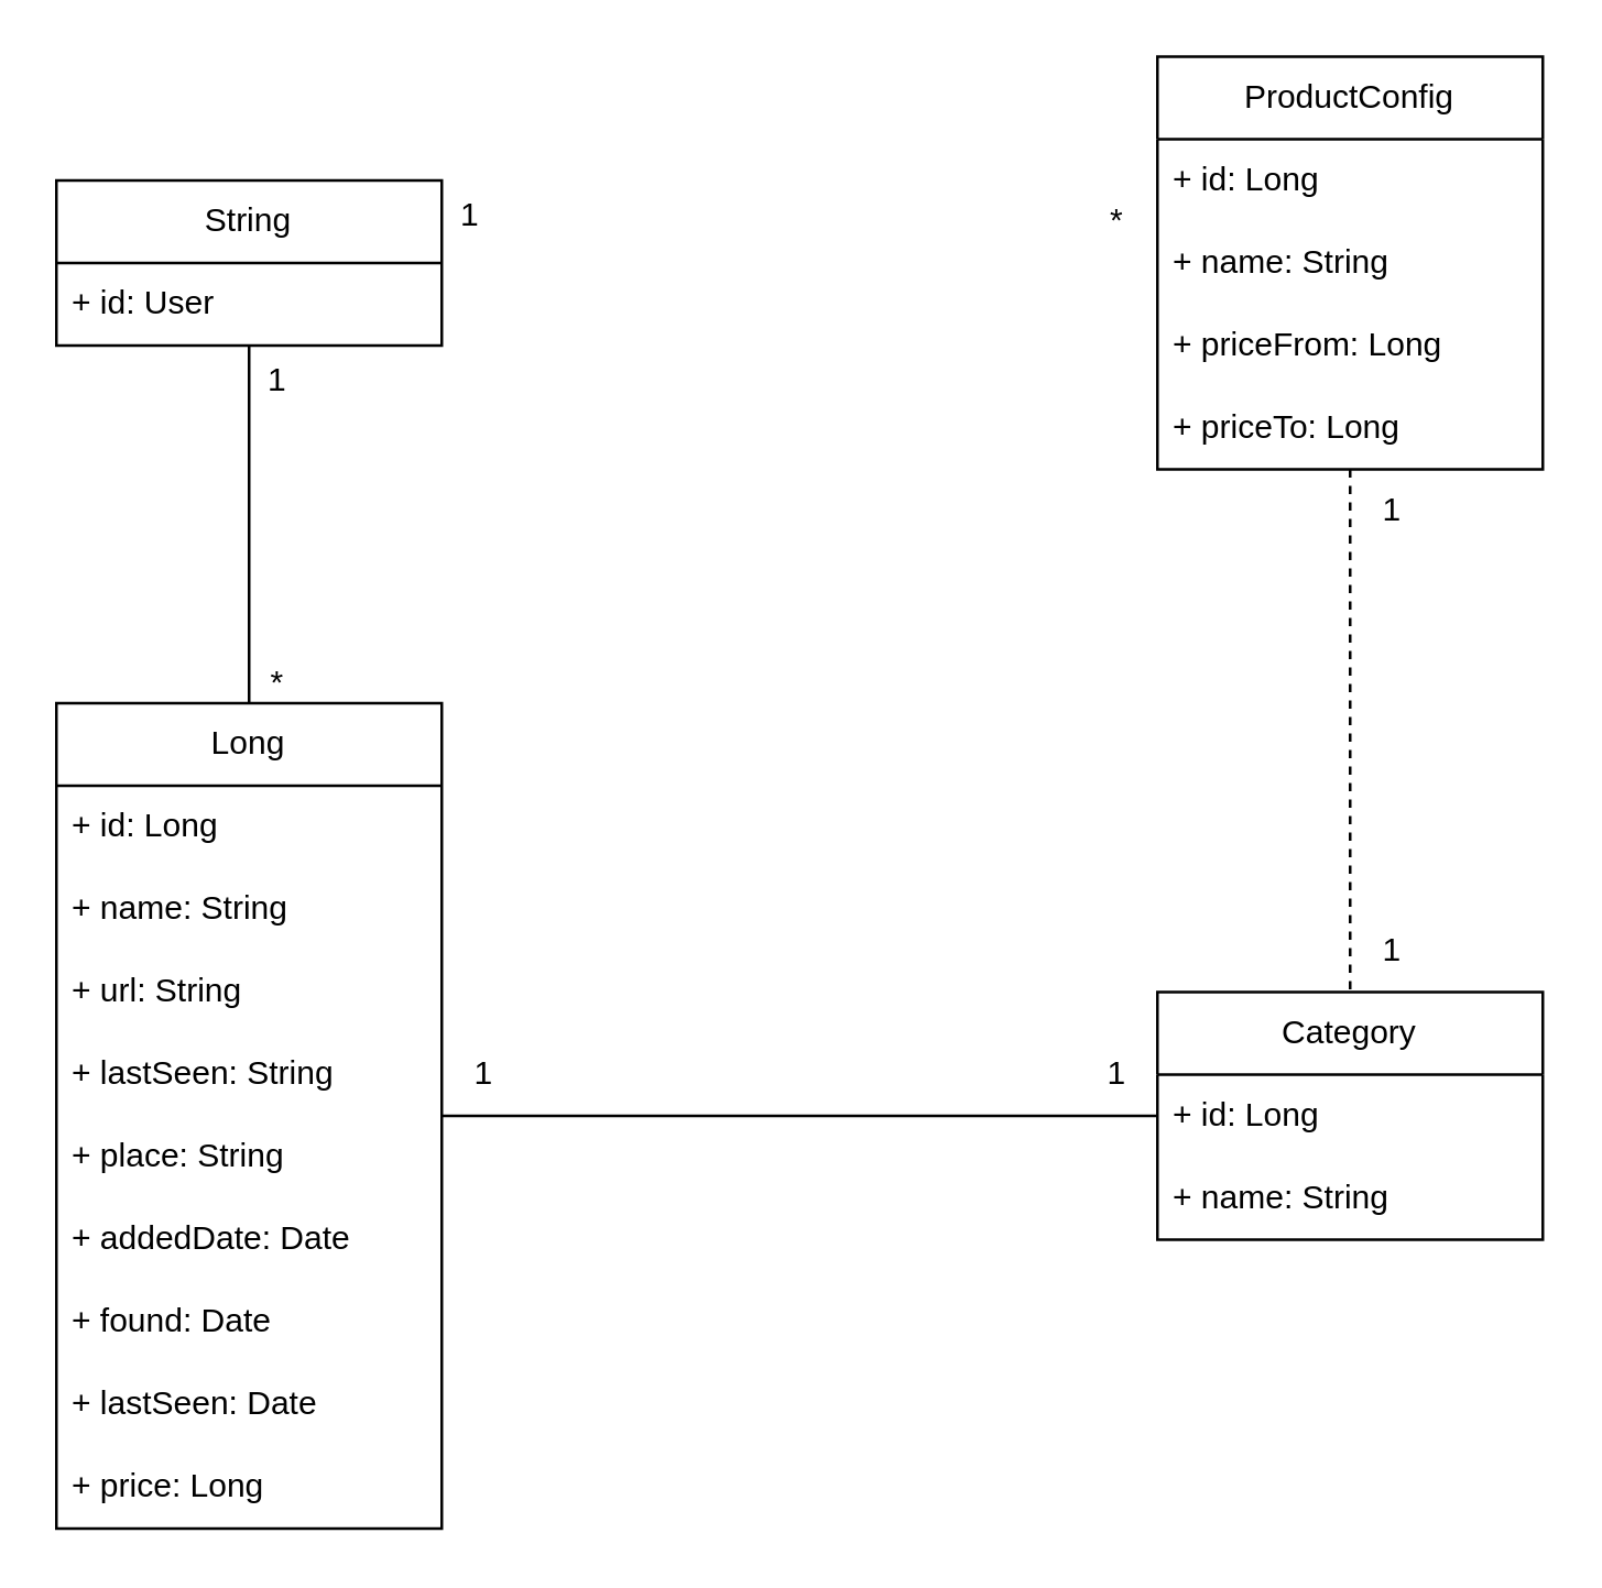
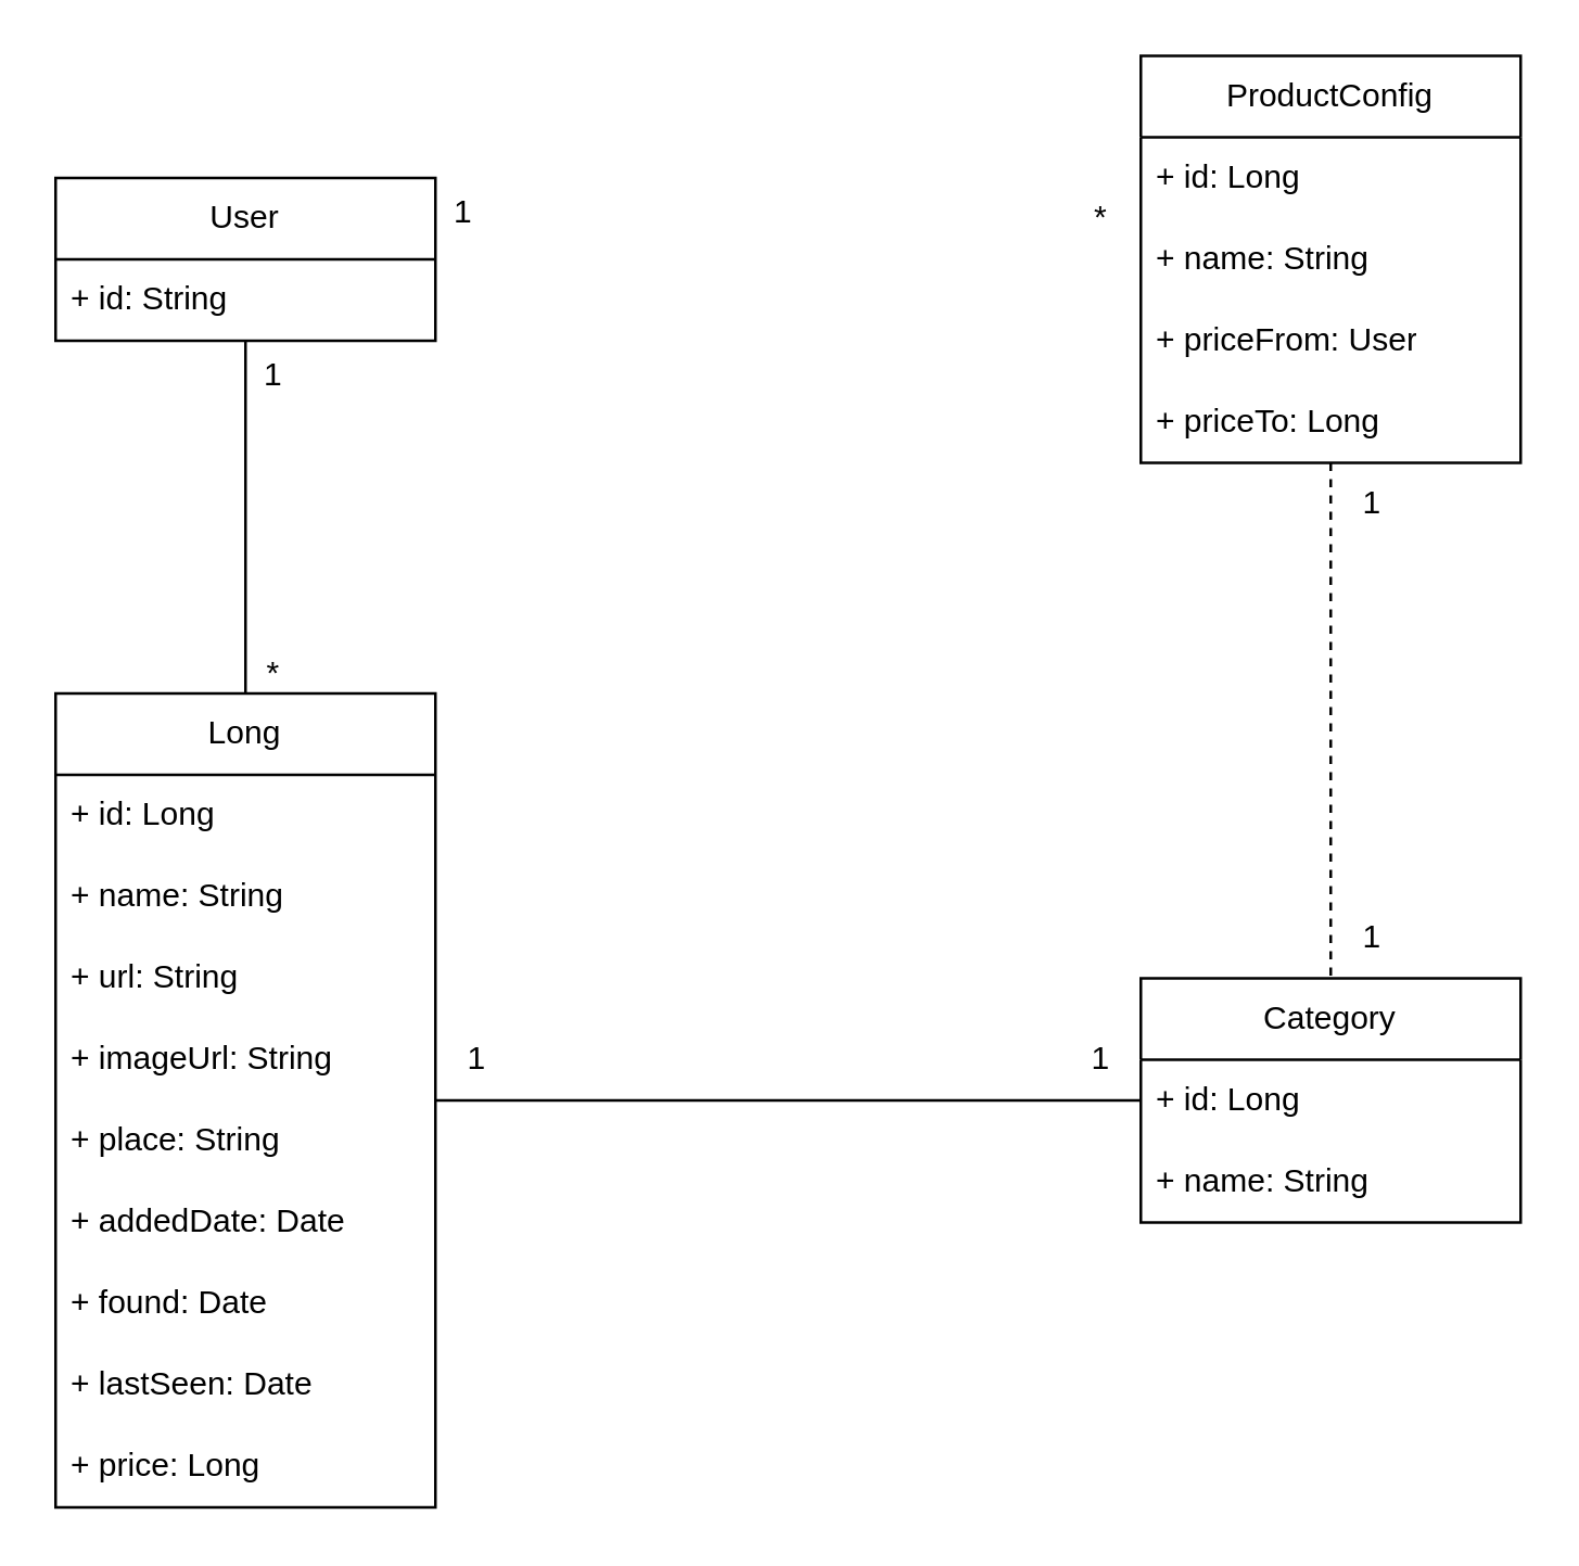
  <mxCell id="0" />
  <mxCell id="1" parent="0" />
- <mxCell id="2" value="String" style="swimlane;fontStyle=0;childLayout=stackLayout;horizontal=1;startSize=30;horizontalStack=0;resizeParent=1;resizeParentMax=0;resizeLast=0;collapsible=1;marginBottom=0;whiteSpace=wrap;html=1;" vertex="1" parent="1"><mxGeometry x="20" y="65" width="140" height="60" as="geometry"><mxRectangle x="340" y="70" width="60" height="30" as="alternateBounds" /></mxGeometry></mxCell>
- <mxCell id="3" value="+ id: User" style="text;strokeColor=none;fillColor=none;align=left;verticalAlign=middle;spacingLeft=4;spacingRight=4;overflow=hidden;points=[[0,0.5],[1,0.5]];portConstraint=eastwest;rotatable=0;whiteSpace=wrap;html=1;" vertex="1" parent="2"><mxGeometry y="30" width="140" height="30" as="geometry" /></mxCell>
+ <mxCell id="2" value="User" style="swimlane;fontStyle=0;childLayout=stackLayout;horizontal=1;startSize=30;horizontalStack=0;resizeParent=1;resizeParentMax=0;resizeLast=0;collapsible=1;marginBottom=0;whiteSpace=wrap;html=1;" vertex="1" parent="1"><mxGeometry x="20" y="65" width="140" height="60" as="geometry"><mxRectangle x="340" y="70" width="60" height="30" as="alternateBounds" /></mxGeometry></mxCell>
+ <mxCell id="3" value="+ id: String" style="text;strokeColor=none;fillColor=none;align=left;verticalAlign=middle;spacingLeft=4;spacingRight=4;overflow=hidden;points=[[0,0.5],[1,0.5]];portConstraint=eastwest;rotatable=0;whiteSpace=wrap;html=1;" vertex="1" parent="2"><mxGeometry y="30" width="140" height="30" as="geometry" /></mxCell>
  <mxCell id="4" value="ProductConfig" style="swimlane;fontStyle=0;childLayout=stackLayout;horizontal=1;startSize=30;horizontalStack=0;resizeParent=1;resizeParentMax=0;resizeLast=0;collapsible=1;marginBottom=0;whiteSpace=wrap;html=1;" vertex="1" parent="1"><mxGeometry x="420" y="20" width="140" height="150" as="geometry" /></mxCell>
  <mxCell id="5" value="+ id: Long" style="text;strokeColor=none;fillColor=none;align=left;verticalAlign=middle;spacingLeft=4;spacingRight=4;overflow=hidden;points=[[0,0.5],[1,0.5]];portConstraint=eastwest;rotatable=0;whiteSpace=wrap;html=1;" vertex="1" parent="4"><mxGeometry y="30" width="140" height="30" as="geometry" /></mxCell>
  <mxCell id="6" value="+ name: String" style="text;strokeColor=none;fillColor=none;align=left;verticalAlign=middle;spacingLeft=4;spacingRight=4;overflow=hidden;points=[[0,0.5],[1,0.5]];portConstraint=eastwest;rotatable=0;whiteSpace=wrap;html=1;" vertex="1" parent="4"><mxGeometry y="60" width="140" height="30" as="geometry" /></mxCell>
- <mxCell id="7" value="+ priceFrom: Long" style="text;strokeColor=none;fillColor=none;align=left;verticalAlign=middle;spacingLeft=4;spacingRight=4;overflow=hidden;points=[[0,0.5],[1,0.5]];portConstraint=eastwest;rotatable=0;whiteSpace=wrap;html=1;" vertex="1" parent="4"><mxGeometry y="90" width="140" height="30" as="geometry" /></mxCell>
+ <mxCell id="7" value="+ priceFrom: User" style="text;strokeColor=none;fillColor=none;align=left;verticalAlign=middle;spacingLeft=4;spacingRight=4;overflow=hidden;points=[[0,0.5],[1,0.5]];portConstraint=eastwest;rotatable=0;whiteSpace=wrap;html=1;" vertex="1" parent="4"><mxGeometry y="90" width="140" height="30" as="geometry" /></mxCell>
  <mxCell id="8" value="+ priceTo: Long" style="text;strokeColor=none;fillColor=none;align=left;verticalAlign=middle;spacingLeft=4;spacingRight=4;overflow=hidden;points=[[0,0.5],[1,0.5]];portConstraint=eastwest;rotatable=0;whiteSpace=wrap;html=1;" vertex="1" parent="4"><mxGeometry y="120" width="140" height="30" as="geometry" /></mxCell>
  <mxCell id="9" value="Category" style="swimlane;fontStyle=0;childLayout=stackLayout;horizontal=1;startSize=30;horizontalStack=0;resizeParent=1;resizeParentMax=0;resizeLast=0;collapsible=1;marginBottom=0;whiteSpace=wrap;html=1;" vertex="1" parent="1"><mxGeometry x="420" y="360" width="140" height="90" as="geometry" /></mxCell>
  <mxCell id="10" value="+ id: Long" style="text;strokeColor=none;fillColor=none;align=left;verticalAlign=middle;spacingLeft=4;spacingRight=4;overflow=hidden;points=[[0,0.5],[1,0.5]];portConstraint=eastwest;rotatable=0;whiteSpace=wrap;html=1;" vertex="1" parent="9"><mxGeometry y="30" width="140" height="30" as="geometry" /></mxCell>
  <mxCell id="11" value="+ name: String" style="text;strokeColor=none;fillColor=none;align=left;verticalAlign=middle;spacingLeft=4;spacingRight=4;overflow=hidden;points=[[0,0.5],[1,0.5]];portConstraint=eastwest;rotatable=0;whiteSpace=wrap;html=1;" vertex="1" parent="9"><mxGeometry y="60" width="140" height="30" as="geometry" /></mxCell>
  <mxCell id="12" value="Long" style="swimlane;fontStyle=0;childLayout=stackLayout;horizontal=1;startSize=30;horizontalStack=0;resizeParent=1;resizeParentMax=0;resizeLast=0;collapsible=1;marginBottom=0;whiteSpace=wrap;html=1;" vertex="1" parent="1"><mxGeometry x="20" y="255" width="140" height="300" as="geometry" /></mxCell>
  <mxCell id="13" value="+ id: Long" style="text;strokeColor=none;fillColor=none;align=left;verticalAlign=middle;spacingLeft=4;spacingRight=4;overflow=hidden;points=[[0,0.5],[1,0.5]];portConstraint=eastwest;rotatable=0;whiteSpace=wrap;html=1;" vertex="1" parent="12"><mxGeometry y="30" width="140" height="30" as="geometry" /></mxCell>
  <mxCell id="14" value="+ name: String" style="text;strokeColor=none;fillColor=none;align=left;verticalAlign=middle;spacingLeft=4;spacingRight=4;overflow=hidden;points=[[0,0.5],[1,0.5]];portConstraint=eastwest;rotatable=0;whiteSpace=wrap;html=1;" vertex="1" parent="12"><mxGeometry y="60" width="140" height="30" as="geometry" /></mxCell>
  <mxCell id="15" value="+ url: String" style="text;strokeColor=none;fillColor=none;align=left;verticalAlign=middle;spacingLeft=4;spacingRight=4;overflow=hidden;points=[[0,0.5],[1,0.5]];portConstraint=eastwest;rotatable=0;whiteSpace=wrap;html=1;" vertex="1" parent="12"><mxGeometry y="90" width="140" height="30" as="geometry" /></mxCell>
- <mxCell id="16" value="+ lastSeen: String" style="text;strokeColor=none;fillColor=none;align=left;verticalAlign=middle;spacingLeft=4;spacingRight=4;overflow=hidden;points=[[0,0.5],[1,0.5]];portConstraint=eastwest;rotatable=0;whiteSpace=wrap;html=1;" vertex="1" parent="12"><mxGeometry y="120" width="140" height="30" as="geometry" /></mxCell>
+ <mxCell id="16" value="+ imageUrl: String" style="text;strokeColor=none;fillColor=none;align=left;verticalAlign=middle;spacingLeft=4;spacingRight=4;overflow=hidden;points=[[0,0.5],[1,0.5]];portConstraint=eastwest;rotatable=0;whiteSpace=wrap;html=1;" vertex="1" parent="12"><mxGeometry y="120" width="140" height="30" as="geometry" /></mxCell>
  <mxCell id="17" value="+ place: String" style="text;strokeColor=none;fillColor=none;align=left;verticalAlign=middle;spacingLeft=4;spacingRight=4;overflow=hidden;points=[[0,0.5],[1,0.5]];portConstraint=eastwest;rotatable=0;whiteSpace=wrap;html=1;" vertex="1" parent="12"><mxGeometry y="150" width="140" height="30" as="geometry" /></mxCell>
  <mxCell id="18" value="+ addedDate: Date" style="text;strokeColor=none;fillColor=none;align=left;verticalAlign=middle;spacingLeft=4;spacingRight=4;overflow=hidden;points=[[0,0.5],[1,0.5]];portConstraint=eastwest;rotatable=0;whiteSpace=wrap;html=1;" vertex="1" parent="12"><mxGeometry y="180" width="140" height="30" as="geometry" /></mxCell>
  <mxCell id="19" value="+ found: Date" style="text;strokeColor=none;fillColor=none;align=left;verticalAlign=middle;spacingLeft=4;spacingRight=4;overflow=hidden;points=[[0,0.5],[1,0.5]];portConstraint=eastwest;rotatable=0;whiteSpace=wrap;html=1;" vertex="1" parent="12"><mxGeometry y="210" width="140" height="30" as="geometry" /></mxCell>
  <mxCell id="20" value="+ lastSeen: Date" style="text;strokeColor=none;fillColor=none;align=left;verticalAlign=middle;spacingLeft=4;spacingRight=4;overflow=hidden;points=[[0,0.5],[1,0.5]];portConstraint=eastwest;rotatable=0;whiteSpace=wrap;html=1;" vertex="1" parent="12"><mxGeometry y="240" width="140" height="30" as="geometry" /></mxCell>
  <mxCell id="21" value="+ price: Long" style="text;strokeColor=none;fillColor=none;align=left;verticalAlign=middle;spacingLeft=4;spacingRight=4;overflow=hidden;points=[[0,0.5],[1,0.5]];portConstraint=eastwest;rotatable=0;whiteSpace=wrap;html=1;" vertex="1" parent="12"><mxGeometry y="270" width="140" height="30" as="geometry" /></mxCell>
  <mxCell id="22" value="" style="endArrow=none;html=1;rounded=0;exitX=0.5;exitY=0;exitDx=0;exitDy=0;" edge="1" parent="1" source="12" target="2"><mxGeometry width="50" height="50" relative="1" as="geometry"><mxPoint x="320" y="215" as="sourcePoint" /><mxPoint x="370" y="165" as="targetPoint" /></mxGeometry></mxCell>
  <mxCell id="23" value="" style="endArrow=none;html=1;rounded=0;dashed=1;" edge="1" parent="1" source="4" target="9"><mxGeometry width="50" height="50" relative="1" as="geometry"><mxPoint x="320" y="215" as="sourcePoint" /><mxPoint x="370" y="165" as="targetPoint" /></mxGeometry></mxCell>
  <mxCell id="24" value="" style="endArrow=none;html=1;rounded=0;" edge="1" parent="1" source="12" target="9"><mxGeometry width="50" height="50" relative="1" as="geometry"><mxPoint x="260" y="315" as="sourcePoint" /><mxPoint x="500" y="305" as="targetPoint" /></mxGeometry></mxCell>
  <mxCell id="25" value="1" style="text;html=1;align=center;verticalAlign=middle;resizable=0;points=[];autosize=1;strokeColor=none;fillColor=none;" vertex="1" parent="1"><mxGeometry x="85" y="123" width="30" height="30" as="geometry" /></mxCell>
  <mxCell id="26" value="*" style="text;html=1;align=center;verticalAlign=middle;resizable=0;points=[];autosize=1;strokeColor=none;fillColor=none;" vertex="1" parent="1"><mxGeometry x="85" y="233" width="30" height="30" as="geometry" /></mxCell>
  <mxCell id="27" value="1" style="text;html=1;align=center;verticalAlign=middle;resizable=0;points=[];autosize=1;strokeColor=none;fillColor=none;" vertex="1" parent="1"><mxGeometry x="155" y="63" width="30" height="30" as="geometry" /></mxCell>
  <mxCell id="28" value="*" style="text;html=1;align=center;verticalAlign=middle;resizable=0;points=[];autosize=1;strokeColor=none;fillColor=none;" vertex="1" parent="1"><mxGeometry x="390" y="65" width="30" height="30" as="geometry" /></mxCell>
  <mxCell id="29" value="1" style="text;html=1;align=center;verticalAlign=middle;resizable=0;points=[];autosize=1;strokeColor=none;fillColor=none;" vertex="1" parent="1"><mxGeometry x="490" y="170" width="30" height="30" as="geometry" /></mxCell>
  <mxCell id="30" value="1" style="text;html=1;align=center;verticalAlign=middle;resizable=0;points=[];autosize=1;strokeColor=none;fillColor=none;" vertex="1" parent="1"><mxGeometry x="490" y="330" width="30" height="30" as="geometry" /></mxCell>
  <mxCell id="31" value="1" style="text;html=1;align=center;verticalAlign=middle;resizable=0;points=[];autosize=1;strokeColor=none;fillColor=none;" vertex="1" parent="1"><mxGeometry x="390" y="375" width="30" height="30" as="geometry" /></mxCell>
  <mxCell id="32" value="1" style="text;html=1;align=center;verticalAlign=middle;resizable=0;points=[];autosize=1;strokeColor=none;fillColor=none;" vertex="1" parent="1"><mxGeometry x="160" y="375" width="30" height="30" as="geometry" /></mxCell>
